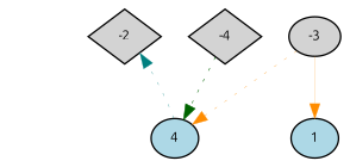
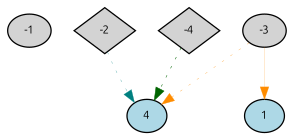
  digraph {
    fontname=Ubuntu
    node [fillcolor=lightgray fontname=Ubuntu fontsize=9 shape=ellipse style=filled]
    edge [color=darkorange fontname=Ubuntu style=dotted]
+   -1 [height=0.2 width=0.2]
    -2 [height=0.2 shape=diamond width=0.2]
    n3 [fillcolor=lightblue height=0.2 label=4 width=0.2]
    1 [fillcolor=lightblue height=0.2 width=0.2]
    -3 [height=0.2 width=0.2]
    -4 [height=0.2 shape=diamond width=0.2]
-   n3 -> -2 [color=teal penwidth=0.2156383666958097]
+   -2 -> n3 [color=teal penwidth=0.2156383666958097]
    -3 -> n3 [penwidth=0.21942212492109517]
    -3 -> 1 [penwidth=0.14205254876666634 style=bold]
    -4 -> n3 [color=darkgreen penwidth=0.40643731253867466]
  }
